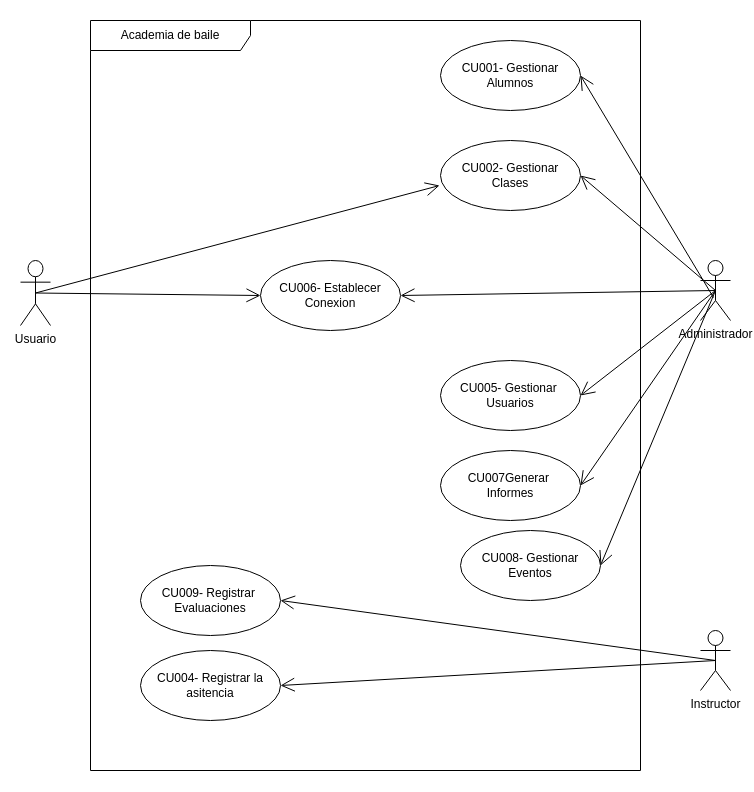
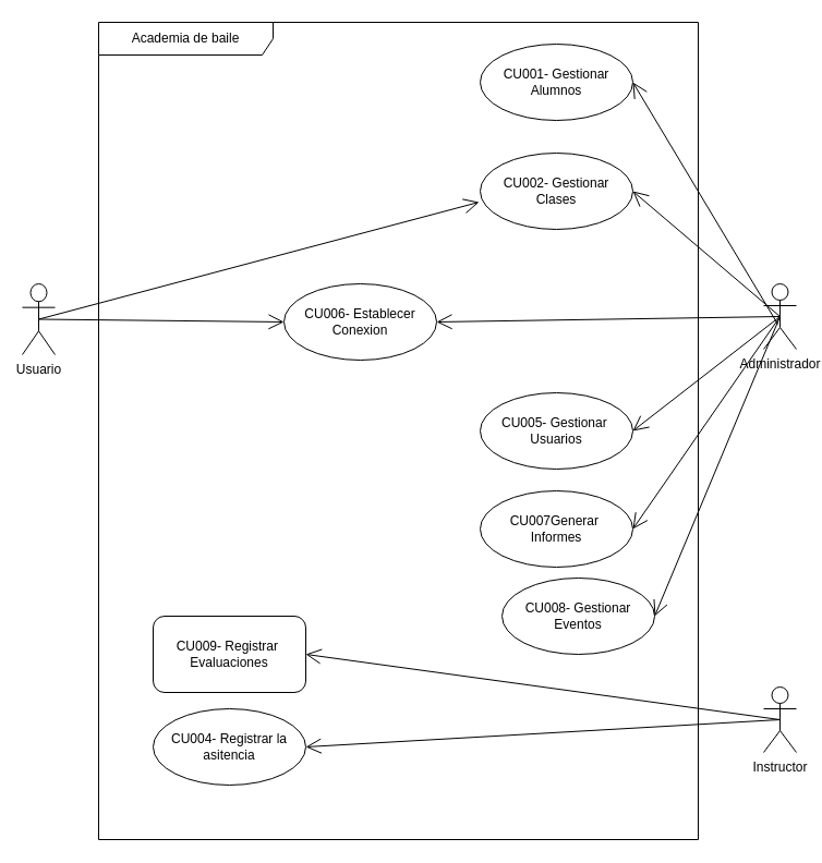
  <mxCell id="0" />
  <mxCell id="1" parent="0" />
  <mxCell id="2" value="Usuario" style="shape=umlActor;verticalLabelPosition=bottom;verticalAlign=top;html=1;" parent="1" vertex="1"><mxGeometry x="20" y="260" width="30" height="65" as="geometry" /></mxCell>
  <mxCell id="3" value="Academia de baile" style="shape=umlFrame;whiteSpace=wrap;html=1;pointerEvents=0;recursiveResize=0;container=1;collapsible=0;width=160;" parent="1" vertex="1"><mxGeometry x="90" y="20" width="550" height="750" as="geometry" /></mxCell>
  <mxCell id="4" value="CU002- Gestionar&lt;div&gt;Clases&lt;/div&gt;" style="ellipse;whiteSpace=wrap;html=1;" vertex="1" parent="3"><mxGeometry x="350" y="120" width="140" height="70" as="geometry" /></mxCell>
  <mxCell id="5" value="CU004- Registrar la asitencia" style="ellipse;whiteSpace=wrap;html=1;" vertex="1" parent="3"><mxGeometry x="50" y="630" width="140" height="70" as="geometry" /></mxCell>
- <mxCell id="6" value="CU009- Registrar&amp;nbsp;&lt;div&gt;Evaluaciones&lt;/div&gt;" style="ellipse;whiteSpace=wrap;html=1;" vertex="1" parent="3"><mxGeometry x="50" y="545" width="140" height="70" as="geometry" /></mxCell>
+ <mxCell id="6" value="CU009- Registrar&amp;nbsp;&lt;div&gt;Evaluaciones&lt;/div&gt;" style="whiteSpace=wrap;html=1;rounded=1;" vertex="1" parent="3"><mxGeometry x="50" y="545" width="140" height="70" as="geometry" /></mxCell>
  <mxCell id="7" value="CU008- Gestionar Eventos" style="ellipse;whiteSpace=wrap;html=1;" vertex="1" parent="3"><mxGeometry x="370" y="510" width="140" height="70" as="geometry" /></mxCell>
  <mxCell id="8" value="CU007Generar&amp;nbsp;&lt;div&gt;Informes&lt;/div&gt;" style="ellipse;whiteSpace=wrap;html=1;" vertex="1" parent="3"><mxGeometry x="350" y="430" width="140" height="70" as="geometry" /></mxCell>
  <mxCell id="9" value="CU006- Establecer Conexion" style="ellipse;whiteSpace=wrap;html=1;" vertex="1" parent="3"><mxGeometry x="170" y="240" width="140" height="70" as="geometry" /></mxCell>
  <mxCell id="10" value="CU005- Gestionar&amp;nbsp;&lt;div&gt;Usuarios&lt;/div&gt;" style="ellipse;whiteSpace=wrap;html=1;" vertex="1" parent="3"><mxGeometry x="350" y="340" width="140" height="70" as="geometry" /></mxCell>
  <mxCell id="11" value="CU001- Gestionar Alumnos" style="ellipse;whiteSpace=wrap;html=1;" vertex="1" parent="3"><mxGeometry x="350" y="20" width="140" height="70" as="geometry" /></mxCell>
  <mxCell id="12" value="Administrador" style="shape=umlActor;verticalLabelPosition=bottom;verticalAlign=top;html=1;" vertex="1" parent="1"><mxGeometry x="700" y="260" width="30" height="60" as="geometry" /></mxCell>
  <mxCell id="13" value="Instructor" style="shape=umlActor;verticalLabelPosition=bottom;verticalAlign=top;html=1;" vertex="1" parent="1"><mxGeometry x="700" y="630" width="30" height="60" as="geometry" /></mxCell>
  <mxCell id="14" value="" style="endArrow=open;endFill=1;endSize=12;html=1;rounded=0;entryX=1;entryY=0.5;entryDx=0;entryDy=0;exitX=0.5;exitY=0.5;exitDx=0;exitDy=0;exitPerimeter=0;" edge="1" parent="1" source="13" target="5"><mxGeometry width="160" relative="1" as="geometry"><mxPoint x="300" y="380" as="sourcePoint" /><mxPoint x="460" y="380" as="targetPoint" /></mxGeometry></mxCell>
  <mxCell id="15" value="" style="endArrow=open;endFill=1;endSize=12;html=1;rounded=0;entryX=1;entryY=0.5;entryDx=0;entryDy=0;exitX=0.5;exitY=0.5;exitDx=0;exitDy=0;exitPerimeter=0;" edge="1" parent="1" source="13" target="6"><mxGeometry width="160" relative="1" as="geometry"><mxPoint x="690" y="470" as="sourcePoint" /><mxPoint x="290" y="685" as="targetPoint" /></mxGeometry></mxCell>
  <mxCell id="16" value="" style="endArrow=open;endFill=1;endSize=12;html=1;rounded=0;entryX=1;entryY=0.5;entryDx=0;entryDy=0;exitX=0.5;exitY=0.5;exitDx=0;exitDy=0;exitPerimeter=0;" edge="1" parent="1" source="12" target="10"><mxGeometry width="160" relative="1" as="geometry"><mxPoint x="715" y="480" as="sourcePoint" /><mxPoint x="300" y="695" as="targetPoint" /></mxGeometry></mxCell>
  <mxCell id="17" value="" style="endArrow=open;endFill=1;endSize=12;html=1;rounded=0;entryX=1;entryY=0.5;entryDx=0;entryDy=0;exitX=0.5;exitY=0.5;exitDx=0;exitDy=0;exitPerimeter=0;" edge="1" parent="1" source="12" target="9"><mxGeometry width="160" relative="1" as="geometry"><mxPoint x="715" y="480" as="sourcePoint" /><mxPoint x="300" y="695" as="targetPoint" /></mxGeometry></mxCell>
  <mxCell id="18" value="" style="endArrow=open;endFill=1;endSize=12;html=1;rounded=0;entryX=1;entryY=0.5;entryDx=0;entryDy=0;exitX=0.5;exitY=0.5;exitDx=0;exitDy=0;exitPerimeter=0;" edge="1" parent="1" source="12" target="8"><mxGeometry width="160" relative="1" as="geometry"><mxPoint x="725" y="490" as="sourcePoint" /><mxPoint x="310" y="705" as="targetPoint" /></mxGeometry></mxCell>
  <mxCell id="19" value="" style="endArrow=open;endFill=1;endSize=12;html=1;rounded=0;entryX=1;entryY=0.5;entryDx=0;entryDy=0;exitX=0.5;exitY=0.5;exitDx=0;exitDy=0;exitPerimeter=0;" edge="1" parent="1" source="12" target="7"><mxGeometry width="160" relative="1" as="geometry"><mxPoint x="735" y="500" as="sourcePoint" /><mxPoint x="320" y="715" as="targetPoint" /></mxGeometry></mxCell>
  <mxCell id="20" value="" style="endArrow=open;endFill=1;endSize=12;html=1;rounded=0;entryX=1;entryY=0.5;entryDx=0;entryDy=0;exitX=0.5;exitY=0.5;exitDx=0;exitDy=0;exitPerimeter=0;" edge="1" parent="1" source="12" target="4"><mxGeometry width="160" relative="1" as="geometry"><mxPoint x="745" y="510" as="sourcePoint" /><mxPoint x="330" y="725" as="targetPoint" /></mxGeometry></mxCell>
  <mxCell id="21" value="" style="endArrow=open;endFill=1;endSize=12;html=1;rounded=0;entryX=1;entryY=0.5;entryDx=0;entryDy=0;exitX=0.433;exitY=0.617;exitDx=0;exitDy=0;exitPerimeter=0;" edge="1" parent="1" source="12" target="11"><mxGeometry width="160" relative="1" as="geometry"><mxPoint x="755" y="520" as="sourcePoint" /><mxPoint x="340" y="735" as="targetPoint" /></mxGeometry></mxCell>
  <mxCell id="22" value="" style="endArrow=open;endFill=1;endSize=12;html=1;rounded=0;entryX=0;entryY=0.5;entryDx=0;entryDy=0;exitX=0.5;exitY=0.5;exitDx=0;exitDy=0;exitPerimeter=0;" edge="1" parent="1" source="2" target="9"><mxGeometry width="160" relative="1" as="geometry"><mxPoint x="765" y="530" as="sourcePoint" /><mxPoint x="350" y="745" as="targetPoint" /></mxGeometry></mxCell>
  <mxCell id="23" value="" style="endArrow=open;endFill=1;endSize=12;html=1;rounded=0;entryX=-0.007;entryY=0.643;entryDx=0;entryDy=0;exitX=0.5;exitY=0.5;exitDx=0;exitDy=0;exitPerimeter=0;entryPerimeter=0;" edge="1" parent="1" source="2" target="4"><mxGeometry width="160" relative="1" as="geometry"><mxPoint x="775" y="540" as="sourcePoint" /><mxPoint x="360" y="755" as="targetPoint" /></mxGeometry></mxCell>
